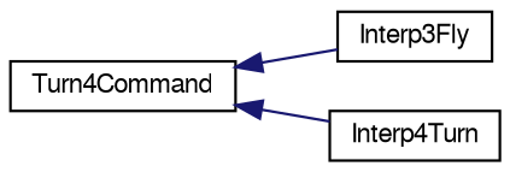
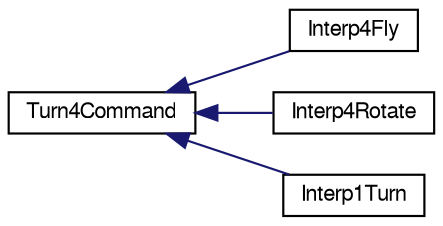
  digraph {
    rankdir=LR
    node [color=black fillcolor=white fontname=FreeSans fontsize=10 shape=record style=filled]
    edge [color=midnightblue dir=back fontname=FreeSans fontsize=10 labelfontname=FreeSans labelfontsize=10 style=solid]
    n1 [height=0.2 label=Turn4Command width=0.4]
-   n2 [height=0.2 label=Interp3Fly width=0.4]
-   n4 [height=0.2 label=Interp4Turn width=0.4]
+   n2 [height=0.2 label=Interp4Fly width=0.4]
+   n3 [height=0.2 label=Interp4Rotate width=0.4]
+   n4 [height=0.2 label=Interp1Turn width=0.4]
    n1 -> n2
+   n1 -> n3
    n1 -> n4
  }
